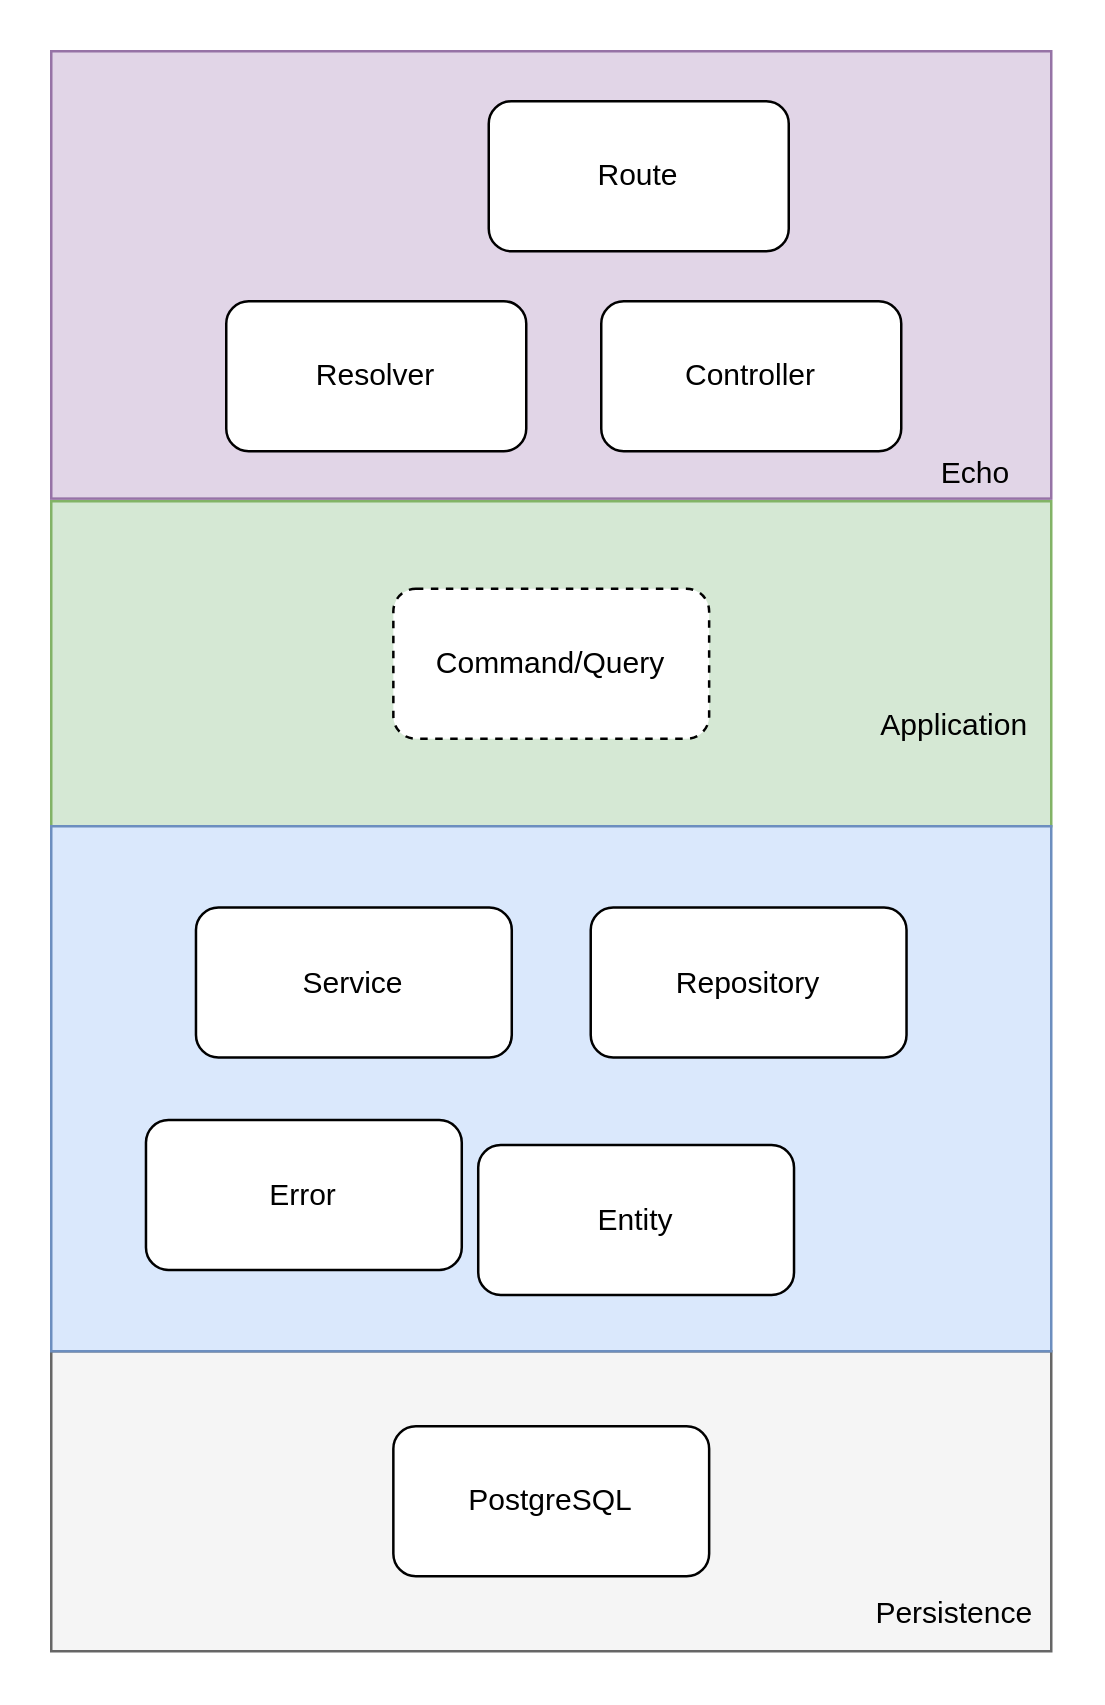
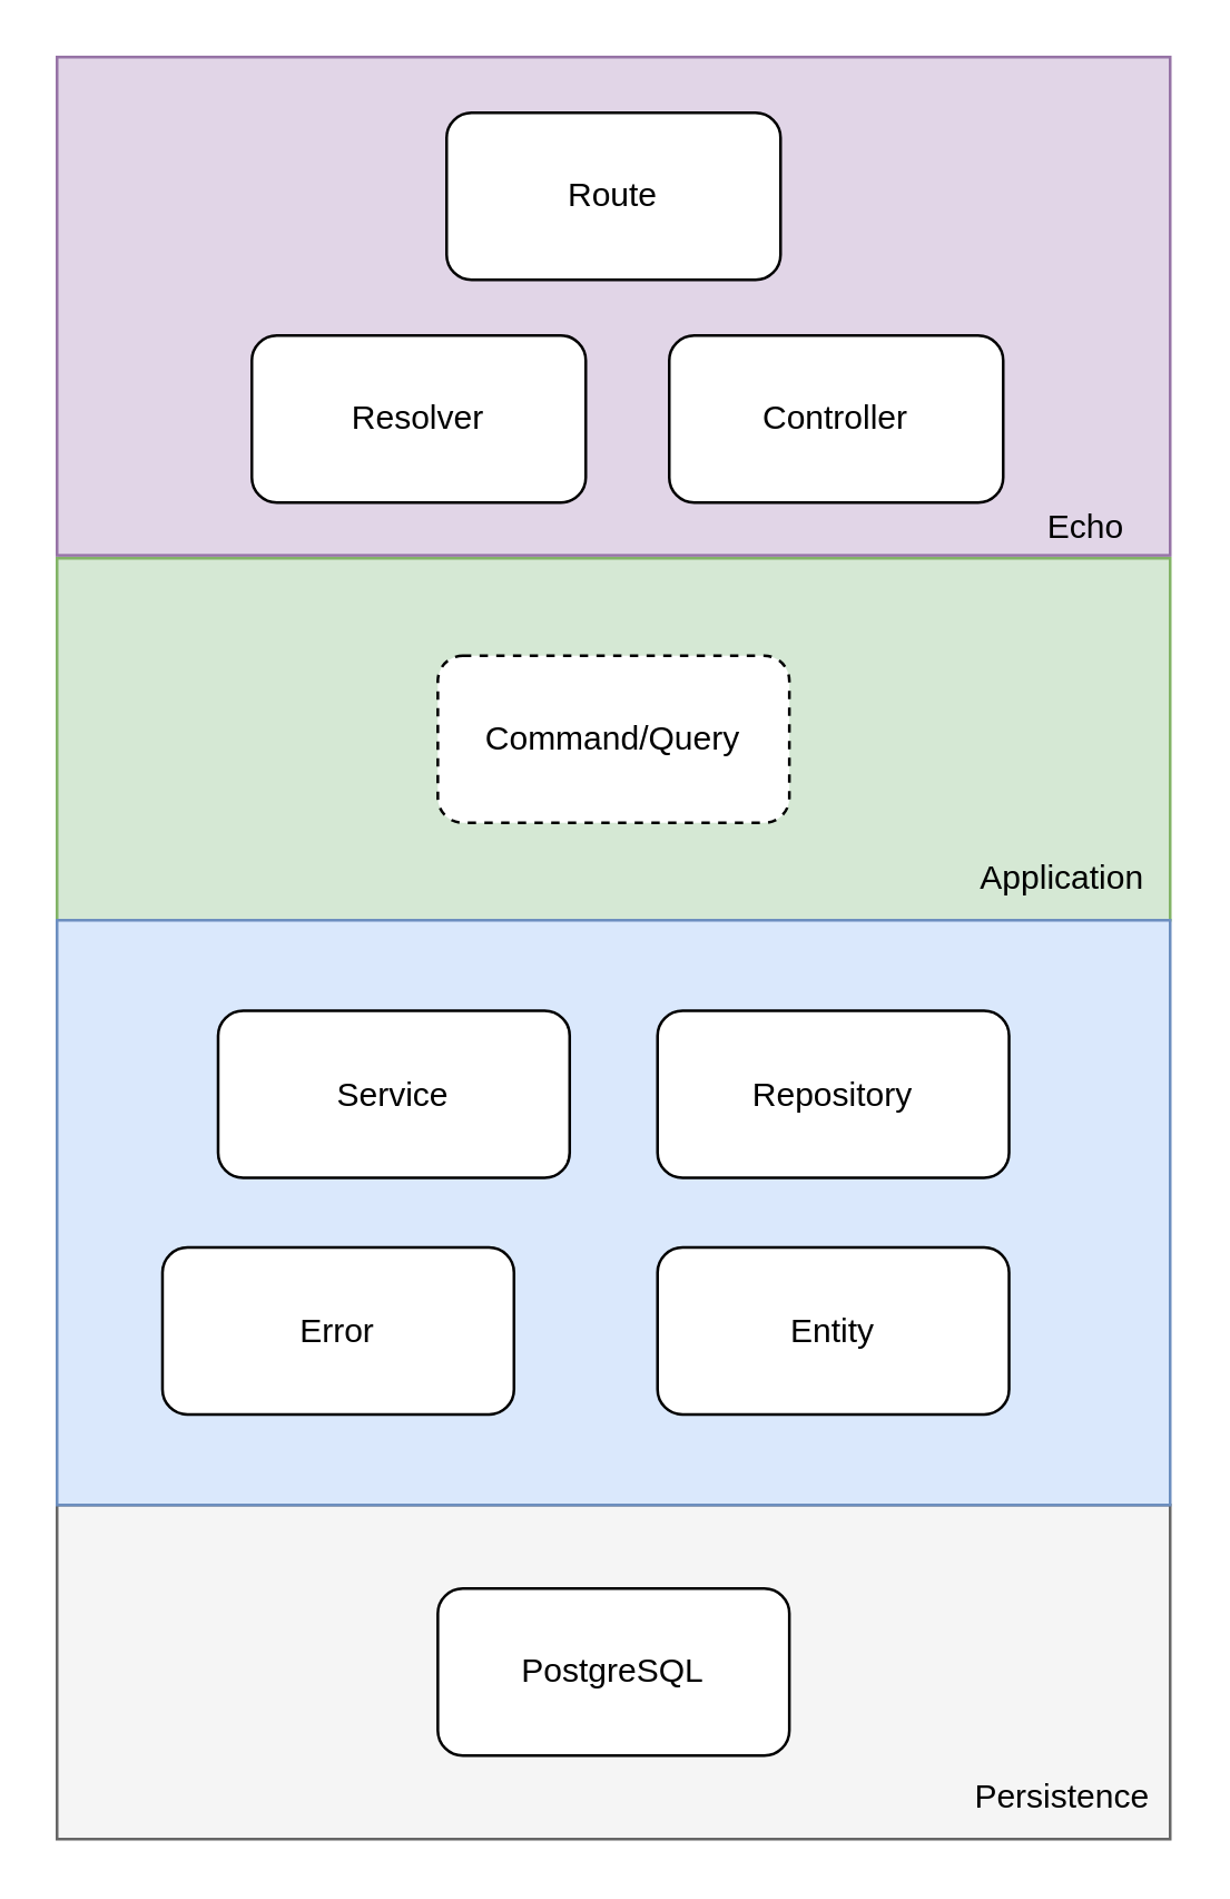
  <mxCell id="0" />
  <mxCell id="1" parent="0" />
  <mxCell id="2" style="edgeStyle=orthogonalEdgeStyle;rounded=0;orthogonalLoop=1;jettySize=auto;html=1;entryX=0.5;entryY=0;entryDx=0;entryDy=0;" parent="1" source="10" target="14" edge="1"><mxGeometry relative="1" as="geometry" /></mxCell>
  <mxCell id="3" value="" style="group" parent="1" vertex="1" connectable="0"><mxGeometry x="20" y="540" width="400" height="120" as="geometry" /></mxCell>
  <mxCell id="4" value="" style="rounded=0;whiteSpace=wrap;html=1;fillColor=#f5f5f5;strokeColor=#666666;fontColor=#333333;" parent="3" vertex="1"><mxGeometry width="400" height="120" as="geometry" /></mxCell>
  <mxCell id="5" value="Persistence" style="text;html=1;align=center;verticalAlign=middle;whiteSpace=wrap;rounded=0;" parent="3" vertex="1"><mxGeometry x="330" y="90" width="63.16" height="30" as="geometry" /></mxCell>
  <mxCell id="6" value="PostgreSQL" style="rounded=1;whiteSpace=wrap;html=1;" parent="3" vertex="1"><mxGeometry x="136.842" y="30" width="126.316" height="60" as="geometry" /></mxCell>
  <mxCell id="7" value="" style="group" parent="1" vertex="1" connectable="0"><mxGeometry x="20" y="200" width="400" height="130" as="geometry" /></mxCell>
  <mxCell id="8" value="" style="rounded=0;whiteSpace=wrap;html=1;fillColor=#d5e8d4;strokeColor=#82b366;" parent="7" vertex="1"><mxGeometry width="400" height="130" as="geometry" /></mxCell>
- <mxCell id="9" value="Application" style="text;html=1;align=center;verticalAlign=middle;whiteSpace=wrap;rounded=0;" parent="7" vertex="1"><mxGeometry x="330.002" y="75" width="63.158" height="30" as="geometry" /></mxCell>
+ <mxCell id="9" value="Application" style="text;html=1;align=center;verticalAlign=middle;whiteSpace=wrap;rounded=0;" parent="7" vertex="1"><mxGeometry x="330.002" y="100" width="63.158" height="30" as="geometry" /></mxCell>
  <mxCell id="10" value="Command/Query" style="rounded=1;whiteSpace=wrap;html=1;dashed=1;" parent="7" vertex="1"><mxGeometry x="136.842" y="35" width="126.316" height="60" as="geometry" /></mxCell>
  <mxCell id="11" value="" style="group" parent="1" vertex="1" connectable="0"><mxGeometry x="20" y="330" width="400" height="210" as="geometry" /></mxCell>
  <mxCell id="12" value="" style="group" parent="11" vertex="1" connectable="0"><mxGeometry width="400" height="210" as="geometry" /></mxCell>
  <mxCell id="13" value="" style="group" parent="12" vertex="1" connectable="0"><mxGeometry width="400" height="210" as="geometry" /></mxCell>
  <mxCell id="14" value="" style="rounded=0;whiteSpace=wrap;html=1;fillColor=#dae8fc;strokeColor=#6c8ebf;" parent="13" vertex="1"><mxGeometry width="400" height="210" as="geometry" /></mxCell>
- <mxCell id="15" value="Entity" style="rounded=1;whiteSpace=wrap;html=1;" parent="13" vertex="1"><mxGeometry x="170.786" y="127.5" width="126.316" height="60" as="geometry" /></mxCell>
+ <mxCell id="15" value="Entity" style="rounded=1;whiteSpace=wrap;html=1;" parent="13" vertex="1"><mxGeometry x="215.786" y="117.5" width="126.316" height="60" as="geometry" /></mxCell>
  <mxCell id="16" value="Error" style="rounded=1;whiteSpace=wrap;html=1;" parent="13" vertex="1"><mxGeometry x="37.892" y="117.5" width="126.316" height="60" as="geometry" /></mxCell>
  <mxCell id="17" value="Service" style="rounded=1;whiteSpace=wrap;html=1;" parent="13" vertex="1"><mxGeometry x="57.892" y="32.5" width="126.316" height="60" as="geometry" /></mxCell>
  <mxCell id="18" value="Repository" style="rounded=1;whiteSpace=wrap;html=1;" parent="13" vertex="1"><mxGeometry x="215.786" y="32.5" width="126.316" height="60" as="geometry" /></mxCell>
  <mxCell id="19" value="" style="group" parent="1" vertex="1" connectable="0"><mxGeometry x="20" y="20" width="400" height="178.95" as="geometry" /></mxCell>
  <mxCell id="20" value="" style="rounded=0;whiteSpace=wrap;html=1;fillColor=#e1d5e7;strokeColor=#9673a6;labelPosition=center;verticalLabelPosition=bottom;align=center;verticalAlign=top;" parent="19" vertex="1"><mxGeometry width="400" height="178.95" as="geometry" /></mxCell>
- <mxCell id="21" value="Route" style="rounded=1;whiteSpace=wrap;html=1;container=0;" parent="19" vertex="1"><mxGeometry x="175" y="20" width="120" height="60" as="geometry" /></mxCell>
+ <mxCell id="21" value="Route" style="rounded=1;whiteSpace=wrap;html=1;container=0;" parent="19" vertex="1"><mxGeometry x="140" y="20" width="120" height="60" as="geometry" /></mxCell>
  <mxCell id="22" value="Echo" style="text;html=1;align=center;verticalAlign=middle;whiteSpace=wrap;rounded=0;" parent="19" vertex="1"><mxGeometry x="340" y="160.003" width="60" height="18.947" as="geometry" /></mxCell>
  <mxCell id="23" value="Controller" style="rounded=1;whiteSpace=wrap;html=1;" parent="19" vertex="1"><mxGeometry x="220" y="100" width="120" height="60" as="geometry" /></mxCell>
  <mxCell id="24" value="Resolver" style="rounded=1;whiteSpace=wrap;html=1;" parent="19" vertex="1"><mxGeometry x="70" y="100" width="120" height="60" as="geometry" /></mxCell>
